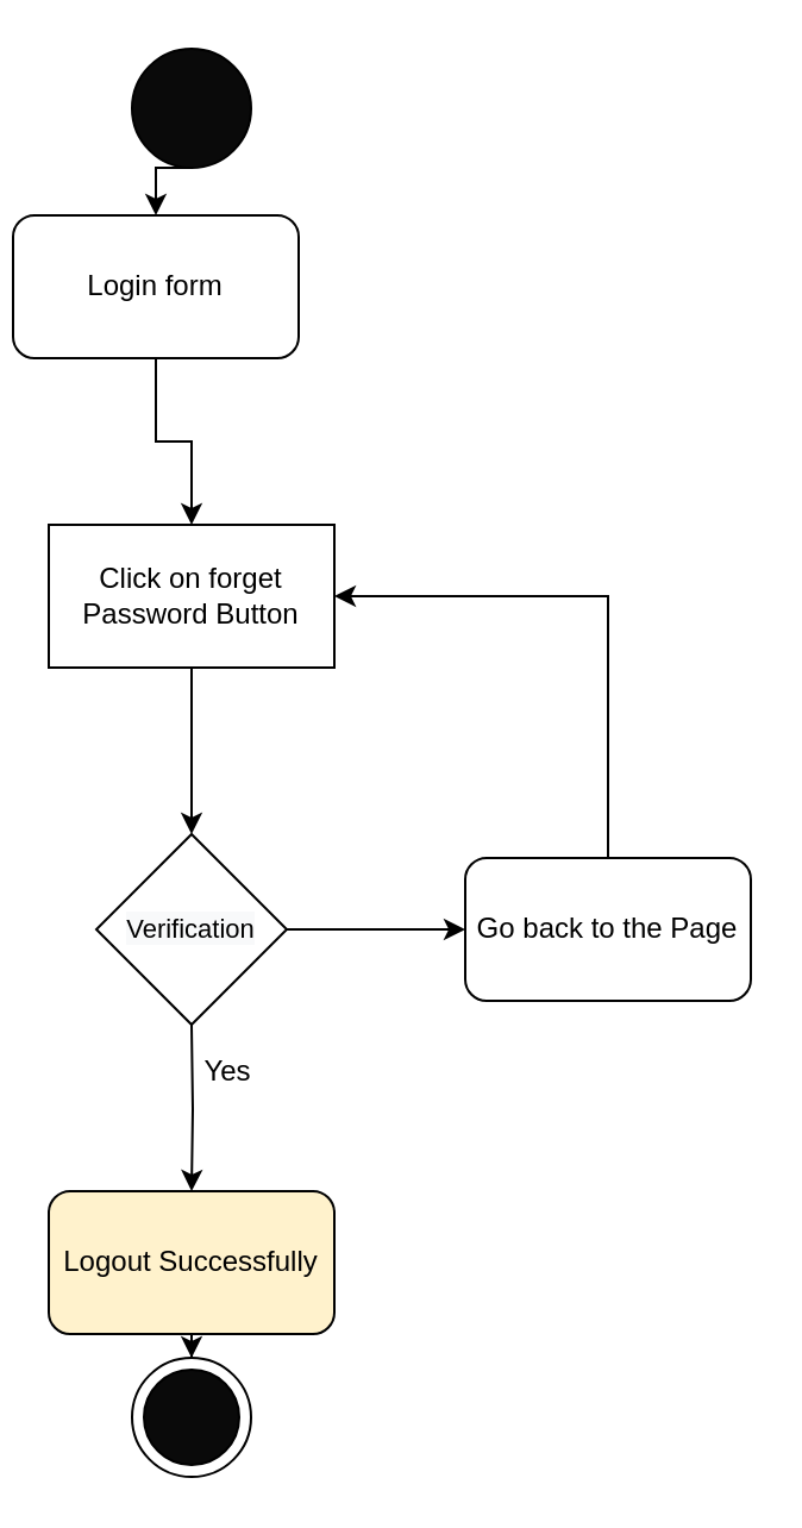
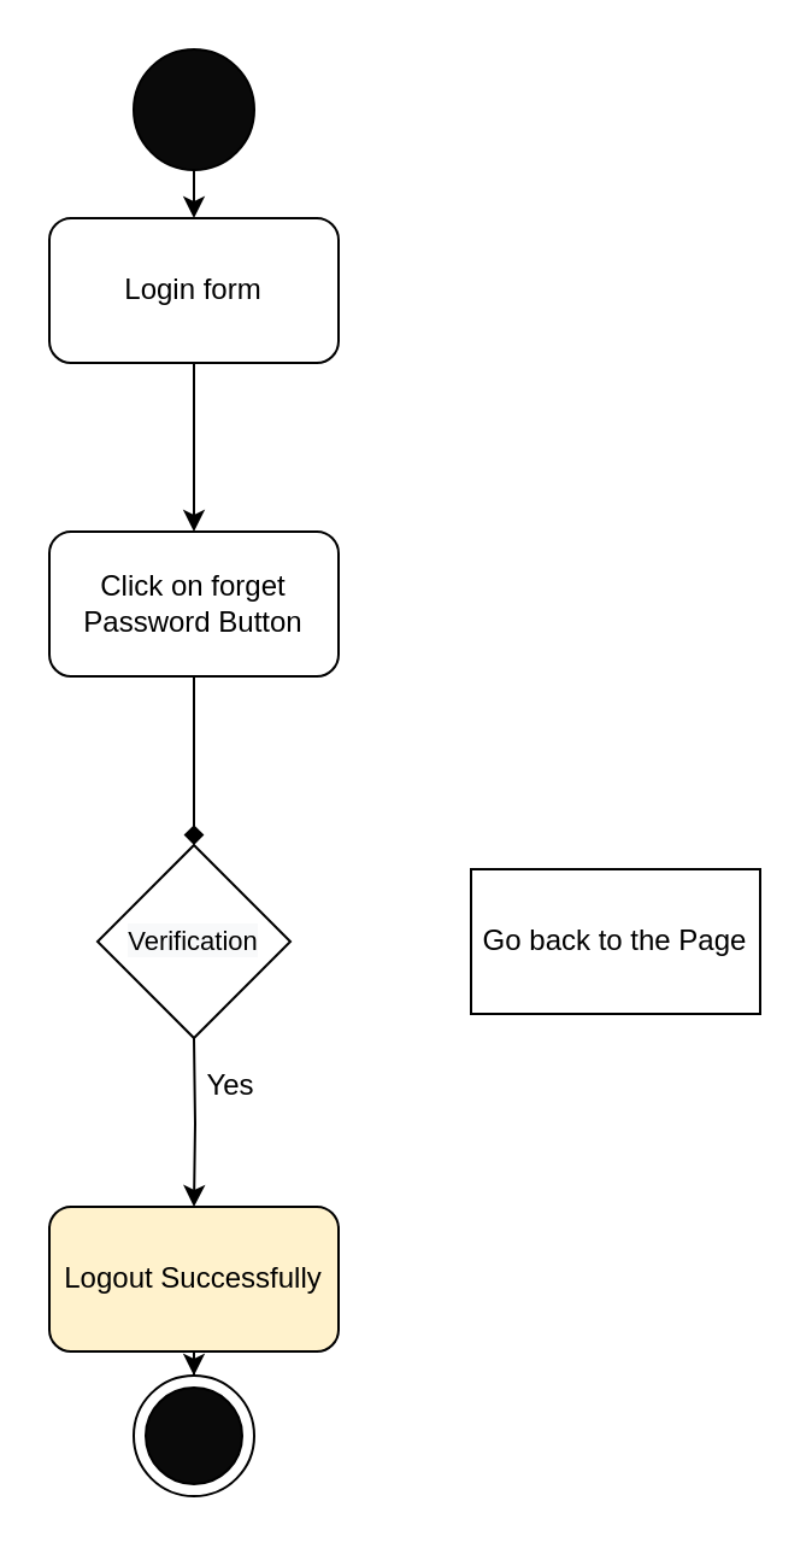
  <mxCell id="0" />
  <mxCell id="1" parent="0" />
  <mxCell id="2" style="edgeStyle=orthogonalEdgeStyle;rounded=0;orthogonalLoop=1;jettySize=auto;html=1;exitX=0.5;exitY=1;exitDx=0;exitDy=0;entryX=0.5;entryY=0;entryDx=0;entryDy=0;" parent="1" source="3" target="5" edge="1"><mxGeometry relative="1" as="geometry" /></mxCell>
  <mxCell id="3" value="" style="ellipse;whiteSpace=wrap;html=1;aspect=fixed;fillColor=#0A0A0A;" parent="1" vertex="1"><mxGeometry x="55" y="20" width="50" height="50" as="geometry" /></mxCell>
  <mxCell id="4" value="" style="edgeStyle=orthogonalEdgeStyle;rounded=0;orthogonalLoop=1;jettySize=auto;html=1;" parent="1" source="5" target="16" edge="1"><mxGeometry relative="1" as="geometry" /></mxCell>
- <mxCell id="5" value="Login form" style="rounded=1;whiteSpace=wrap;html=1;fillColor=#FFFFFF;" parent="1" vertex="1"><mxGeometry x="5" y="90" width="120" height="60" as="geometry" /></mxCell>
+ <mxCell id="5" value="Login form" style="rounded=1;whiteSpace=wrap;html=1;fillColor=#FFFFFF;" parent="1" vertex="1"><mxGeometry x="20" y="90" width="120" height="60" as="geometry" /></mxCell>
  <mxCell id="6" value="" style="edgeStyle=orthogonalEdgeStyle;rounded=0;orthogonalLoop=1;jettySize=auto;html=1;" parent="1" target="9" edge="1"><mxGeometry relative="1" as="geometry"><mxPoint x="80" y="430" as="sourcePoint" /></mxGeometry></mxCell>
- <mxCell id="7" value="" style="edgeStyle=orthogonalEdgeStyle;rounded=0;orthogonalLoop=1;jettySize=auto;html=1;exitX=1;exitY=0.5;exitDx=0;exitDy=0;" parent="1" source="17" target="11" edge="1"><mxGeometry relative="1" as="geometry"><mxPoint x="140" y="400" as="sourcePoint" /></mxGeometry></mxCell>
  <mxCell id="8" style="edgeStyle=orthogonalEdgeStyle;rounded=0;orthogonalLoop=1;jettySize=auto;html=1;exitX=0.5;exitY=1;exitDx=0;exitDy=0;" parent="1" source="9" target="13" edge="1"><mxGeometry relative="1" as="geometry" /></mxCell>
  <mxCell id="9" value="Logout Successfully" style="whiteSpace=wrap;html=1;fillColor=#fff2cc;rounded=1;" parent="1" vertex="1"><mxGeometry x="20" y="500" width="120" height="60" as="geometry" /></mxCell>
- <mxCell id="10" style="edgeStyle=orthogonalEdgeStyle;rounded=0;orthogonalLoop=1;jettySize=auto;html=1;exitX=0.5;exitY=0;exitDx=0;exitDy=0;entryX=1;entryY=0.5;entryDx=0;entryDy=0;" parent="1" source="11" target="16" edge="1"><mxGeometry relative="1" as="geometry" /></mxCell>
- <mxCell id="11" value="Go back to the Page" style="whiteSpace=wrap;html=1;fillColor=#FFFFFF;rounded=1;" parent="1" vertex="1"><mxGeometry x="195" y="360" width="120" height="60" as="geometry" /></mxCell>
+ <mxCell id="11" value="Go back to the Page" style="whiteSpace=wrap;html=1;fillColor=#FFFFFF;rounded=0;" parent="1" vertex="1"><mxGeometry x="195" y="360" width="120" height="60" as="geometry" /></mxCell>
  <mxCell id="12" value="Yes" style="text;html=1;align=center;verticalAlign=middle;resizable=0;points=[];autosize=1;strokeColor=none;fillColor=none;" parent="1" vertex="1"><mxGeometry x="75" y="440" width="40" height="20" as="geometry" /></mxCell>
  <mxCell id="13" value="" style="ellipse;whiteSpace=wrap;html=1;aspect=fixed;fillColor=#FFFFFF;" parent="1" vertex="1"><mxGeometry x="55" y="570" width="50" height="50" as="geometry" /></mxCell>
  <mxCell id="14" value="" style="ellipse;whiteSpace=wrap;html=1;aspect=fixed;fillColor=#0A0A0A;" parent="1" vertex="1"><mxGeometry x="60" y="575" width="40" height="40" as="geometry" /></mxCell>
- <mxCell id="15" style="edgeStyle=orthogonalEdgeStyle;rounded=0;orthogonalLoop=1;jettySize=auto;html=1;exitX=0.5;exitY=1;exitDx=0;exitDy=0;" parent="1" source="16" target="17" edge="1"><mxGeometry relative="1" as="geometry" /></mxCell>
- <mxCell id="16" value="Click on forget Password Button" style="whiteSpace=wrap;html=1;fillColor=#FFFFFF;rounded=0;" parent="1" vertex="1"><mxGeometry x="20" y="220" width="120" height="60" as="geometry" /></mxCell>
+ <mxCell id="15" style="edgeStyle=orthogonalEdgeStyle;rounded=0;orthogonalLoop=1;jettySize=auto;html=1;exitX=0.5;exitY=1;exitDx=0;exitDy=0;endArrow=diamond;" parent="1" source="16" target="17" edge="1"><mxGeometry relative="1" as="geometry" /></mxCell>
+ <mxCell id="16" value="Click on forget Password Button" style="whiteSpace=wrap;html=1;fillColor=#FFFFFF;rounded=1;" parent="1" vertex="1"><mxGeometry x="20" y="220" width="120" height="60" as="geometry" /></mxCell>
  <mxCell id="17" value="&lt;span style=&quot;color: rgb(0 , 0 , 0) ; font-family: &amp;#34;helvetica&amp;#34; ; font-style: normal ; font-weight: 400 ; letter-spacing: normal ; text-align: center ; text-indent: 0px ; text-transform: none ; word-spacing: 0px ; background-color: rgb(248 , 249 , 250) ; display: inline ; float: none&quot;&gt;&lt;font style=&quot;font-size: 11px&quot;&gt;Verification&lt;/font&gt;&lt;/span&gt;" style="rhombus;whiteSpace=wrap;html=1;fillColor=#FFFFFF;" parent="1" vertex="1"><mxGeometry x="40" y="350" width="80" height="80" as="geometry" /></mxCell>
